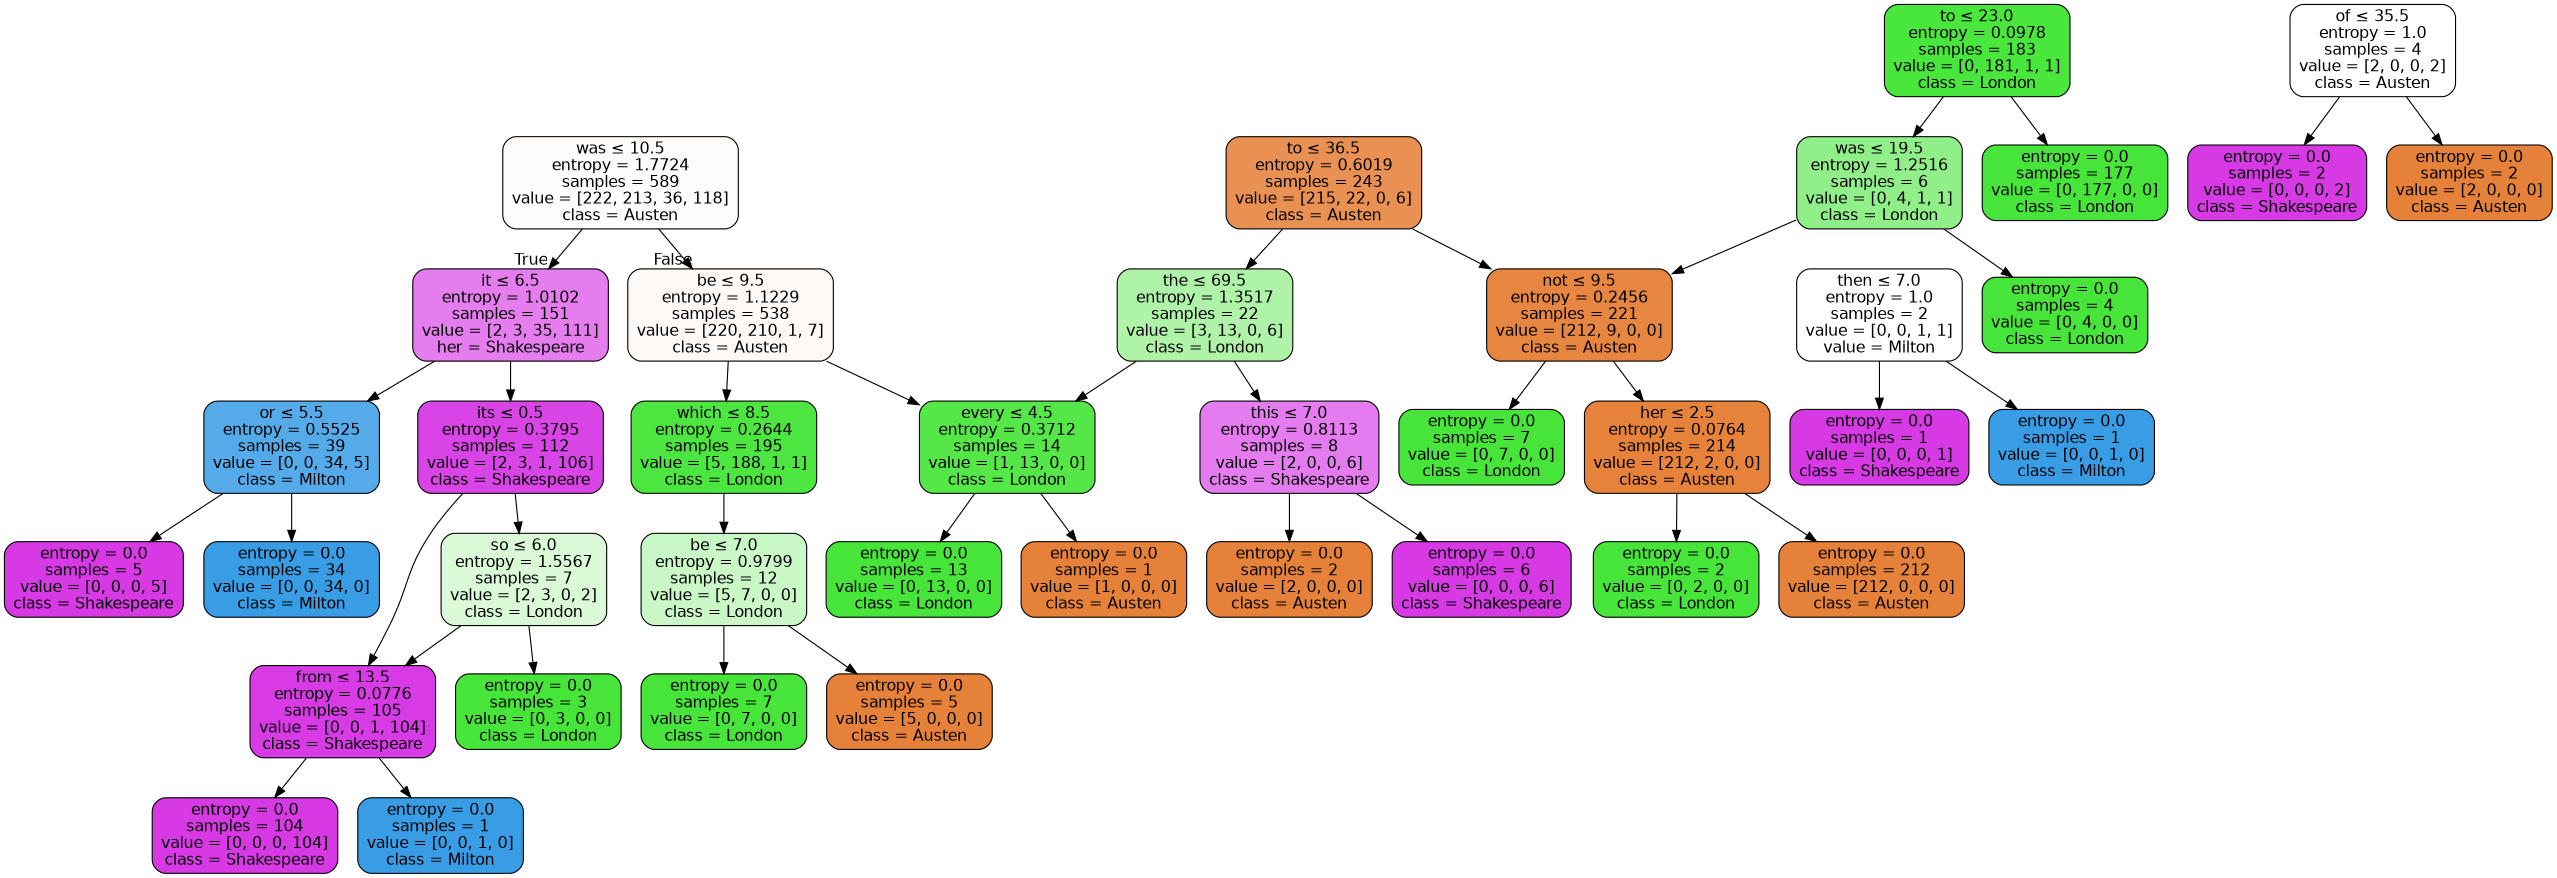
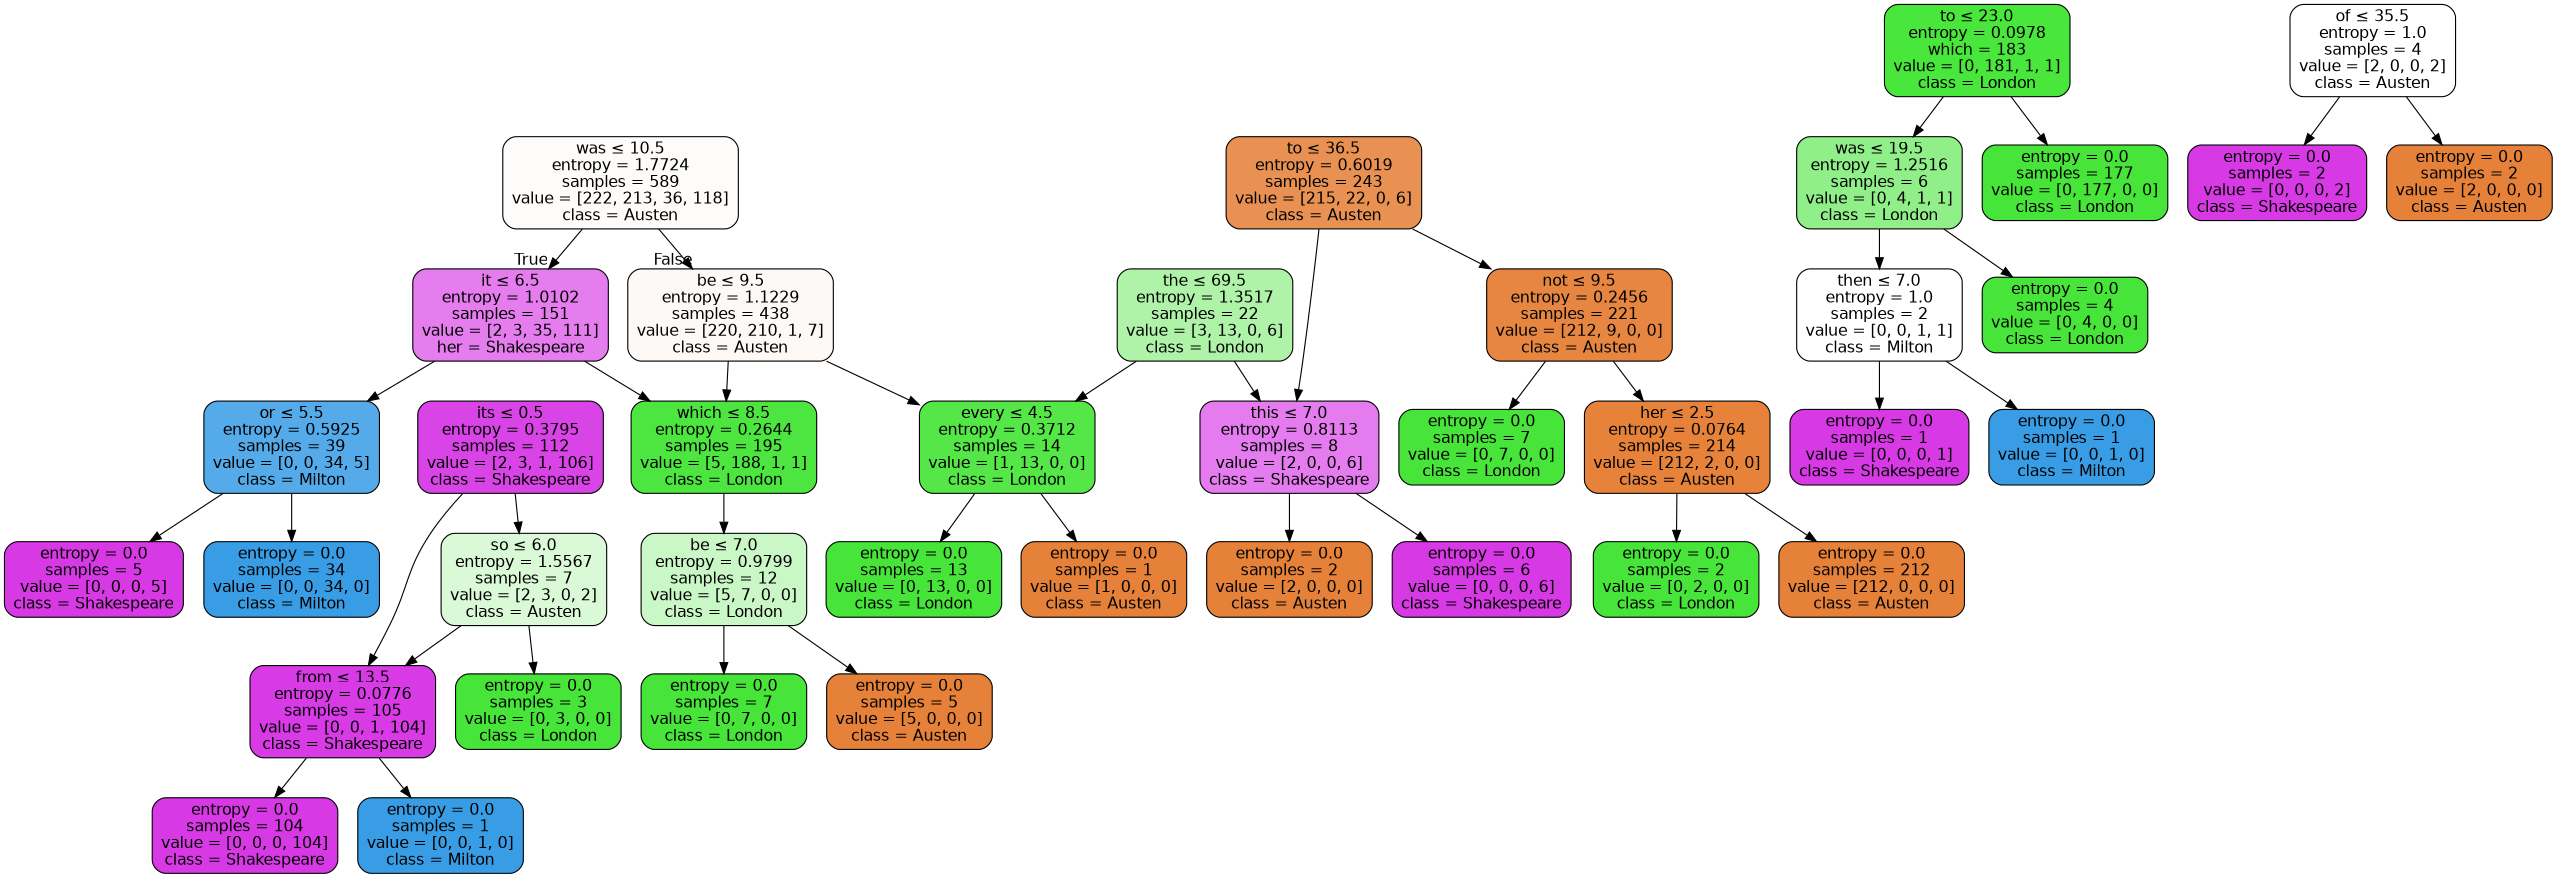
  digraph {
    node [color=black fillcolor="#47e539ff" fontname=helvetica shape=box style="filled, rounded"]
    edge [fontname=helvetica]
    n1 [fillcolor="#e5813906" label=<was &le; 10.5<br/>entropy = 1.7724<br/>samples = 589<br/>value = [222, 213, 36, 118]<br/>class = Austen>]
    n2 [fillcolor="#d739e5a7" label=<it &le; 6.5<br/>entropy = 1.0102<br/>samples = 151<br/>value = [2, 3, 35, 111]<br/>her = Shakespeare>]
-   n3 [fillcolor="#e581390b" label=<be &le; 9.5<br/>entropy = 1.1229<br/>samples = 538<br/>value = [220, 210, 1, 7]<br/>class = Austen>]
-   n4 [fillcolor="#399de5da" label=<or &le; 5.5<br/>entropy = 0.5525<br/>samples = 39<br/>value = [0, 0, 34, 5]<br/>class = Milton>]
+   n3 [fillcolor="#e581390b" label=<be &le; 9.5<br/>entropy = 1.1229<br/>samples = 438<br/>value = [220, 210, 1, 7]<br/>class = Austen>]
+   n4 [fillcolor="#399de5da" label=<or &le; 5.5<br/>entropy = 0.5925<br/>samples = 39<br/>value = [0, 0, 34, 5]<br/>class = Milton>]
    n5 [fillcolor="#d739e5f1" label=<its &le; 0.5<br/>entropy = 0.3795<br/>samples = 112<br/>value = [2, 3, 1, 106]<br/>class = Shakespeare>]
    n6 [fillcolor="#47e539f6" label=<which &le; 8.5<br/>entropy = 0.2644<br/>samples = 195<br/>value = [5, 188, 1, 1]<br/>class = London>]
    n7 [fillcolor="#47e539eb" label=<every &le; 4.5<br/>entropy = 0.3712<br/>samples = 14<br/>value = [1, 13, 0, 0]<br/>class = London>]
    n8 [fillcolor="#d739e5ff" label=<entropy = 0.0<br/>samples = 5<br/>value = [0, 0, 0, 5]<br/>class = Shakespeare>]
    n9 [fillcolor="#399de5ff" label=<entropy = 0.0<br/>samples = 34<br/>value = [0, 0, 34, 0]<br/>class = Milton>]
    n10 [fillcolor="#d739e5fd" label=<from &le; 13.5<br/>entropy = 0.0776<br/>samples = 105<br/>value = [0, 0, 1, 104]<br/>class = Shakespeare>]
-   n11 [fillcolor="#47e53933" label=<so &le; 6.0<br/>entropy = 1.5567<br/>samples = 7<br/>value = [2, 3, 0, 2]<br/>class = London>]
+   n11 [fillcolor="#47e53933" label=<so &le; 6.0<br/>entropy = 1.5567<br/>samples = 7<br/>value = [2, 3, 0, 2]<br/>class = Austen>]
    n12 [fillcolor="#d739e5ff" label=<entropy = 0.0<br/>samples = 104<br/>value = [0, 0, 0, 104]<br/>class = Shakespeare>]
    n13 [fillcolor="#399de5ff" label=<entropy = 0.0<br/>samples = 1<br/>value = [0, 0, 1, 0]<br/>class = Milton>]
    n14 [label=<entropy = 0.0<br/>samples = 3<br/>value = [0, 3, 0, 0]<br/>class = London>]
    n15 [fillcolor="#e5813900" label=<of &le; 35.5<br/>entropy = 1.0<br/>samples = 4<br/>value = [2, 0, 0, 2]<br/>class = Austen>]
    n16 [fillcolor="#d739e5ff" label=<entropy = 0.0<br/>samples = 2<br/>value = [0, 0, 0, 2]<br/>class = Shakespeare>]
    n17 [fillcolor="#e58139ff" label=<entropy = 0.0<br/>samples = 2<br/>value = [2, 0, 0, 0]<br/>class = Austen>]
    n18 [fillcolor="#47e53949" label=<be &le; 7.0<br/>entropy = 0.9799<br/>samples = 12<br/>value = [5, 7, 0, 0]<br/>class = London>]
    n19 [fillcolor="#e58139df" label=<to &le; 36.5<br/>entropy = 0.6019<br/>samples = 243<br/>value = [215, 22, 0, 6]<br/>class = Austen>]
    n20 [fillcolor="#47e53970" label=<the &le; 69.5<br/>entropy = 1.3517<br/>samples = 22<br/>value = [3, 13, 0, 6]<br/>class = London>]
    n21 [fillcolor="#e58139f4" label=<not &le; 9.5<br/>entropy = 0.2456<br/>samples = 221<br/>value = [212, 9, 0, 0]<br/>class = Austen>]
-   n22 [fillcolor="#47e539fc" label=<to &le; 23.0<br/>entropy = 0.0978<br/>samples = 183<br/>value = [0, 181, 1, 1]<br/>class = London>]
+   n22 [fillcolor="#47e539fc" label=<to &le; 23.0<br/>entropy = 0.0978<br/>which = 183<br/>value = [0, 181, 1, 1]<br/>class = London>]
    n23 [fillcolor="#47e53999" label=<was &le; 19.5<br/>entropy = 1.2516<br/>samples = 6<br/>value = [0, 4, 1, 1]<br/>class = London>]
    n24 [label=<entropy = 0.0<br/>samples = 177<br/>value = [0, 177, 0, 0]<br/>class = London>]
    n25 [label=<entropy = 0.0<br/>samples = 7<br/>value = [0, 7, 0, 0]<br/>class = London>]
    n26 [fillcolor="#e58139ff" label=<entropy = 0.0<br/>samples = 5<br/>value = [5, 0, 0, 0]<br/>class = Austen>]
-   n27 [fillcolor="#399de500" label=<then &le; 7.0<br/>entropy = 1.0<br/>samples = 2<br/>value = [0, 0, 1, 1]<br/>value = Milton>]
+   n27 [fillcolor="#399de500" label=<then &le; 7.0<br/>entropy = 1.0<br/>samples = 2<br/>value = [0, 0, 1, 1]<br/>class = Milton>]
    n28 [label=<entropy = 0.0<br/>samples = 4<br/>value = [0, 4, 0, 0]<br/>class = London>]
    n29 [fillcolor="#d739e5ff" label=<entropy = 0.0<br/>samples = 1<br/>value = [0, 0, 0, 1]<br/>class = Shakespeare>]
    n30 [fillcolor="#399de5ff" label=<entropy = 0.0<br/>samples = 1<br/>value = [0, 0, 1, 0]<br/>class = Milton>]
    n31 [fillcolor="#d739e5aa" label=<this &le; 7.0<br/>entropy = 0.8113<br/>samples = 8<br/>value = [2, 0, 0, 6]<br/>class = Shakespeare>]
    n32 [label=<entropy = 0.0<br/>samples = 7<br/>value = [0, 7, 0, 0]<br/>class = London>]
    n33 [fillcolor="#e58139fd" label=<her &le; 2.5<br/>entropy = 0.0764<br/>samples = 214<br/>value = [212, 2, 0, 0]<br/>class = Austen>]
    n34 [fillcolor="#e58139ff" label=<entropy = 0.0<br/>samples = 2<br/>value = [2, 0, 0, 0]<br/>class = Austen>]
    n35 [fillcolor="#d739e5ff" label=<entropy = 0.0<br/>samples = 6<br/>value = [0, 0, 0, 6]<br/>class = Shakespeare>]
    n36 [label=<entropy = 0.0<br/>samples = 13<br/>value = [0, 13, 0, 0]<br/>class = London>]
    n37 [fillcolor="#e58139ff" label=<entropy = 0.0<br/>samples = 1<br/>value = [1, 0, 0, 0]<br/>class = Austen>]
    n38 [label=<entropy = 0.0<br/>samples = 2<br/>value = [0, 2, 0, 0]<br/>class = London>]
    n39 [fillcolor="#e58139ff" label=<entropy = 0.0<br/>samples = 212<br/>value = [212, 0, 0, 0]<br/>class = Austen>]
    n1 -> n2 [headlabel=True labelangle=45 labeldistance=2.5]
    n1 -> n3 [headlabel=False labelangle=-45 labeldistance=2.5]
    n2 -> n4
-   n2 -> n5
+   n2 -> n6
    n3 -> n6
    n3 -> n7
    n4 -> n8
    n4 -> n9
    n5 -> n10
    n5 -> n11
    n6 -> n18
    n7 -> n36
    n7 -> n37
    n10 -> n12
    n10 -> n13
    n11 -> n10
    n11 -> n14
    n15 -> n16
    n15 -> n17
    n18 -> n25
    n18 -> n26
-   n19 -> n20
+   n19 -> n31
    n19 -> n21
    n20 -> n7
    n20 -> n31
    n21 -> n32
    n21 -> n33
    n22 -> n23
    n22 -> n24
-   n23 -> n21
+   n23 -> n27
    n23 -> n28
    n27 -> n29
    n27 -> n30
    n31 -> n34
    n31 -> n35
    n33 -> n38
    n33 -> n39
  }
